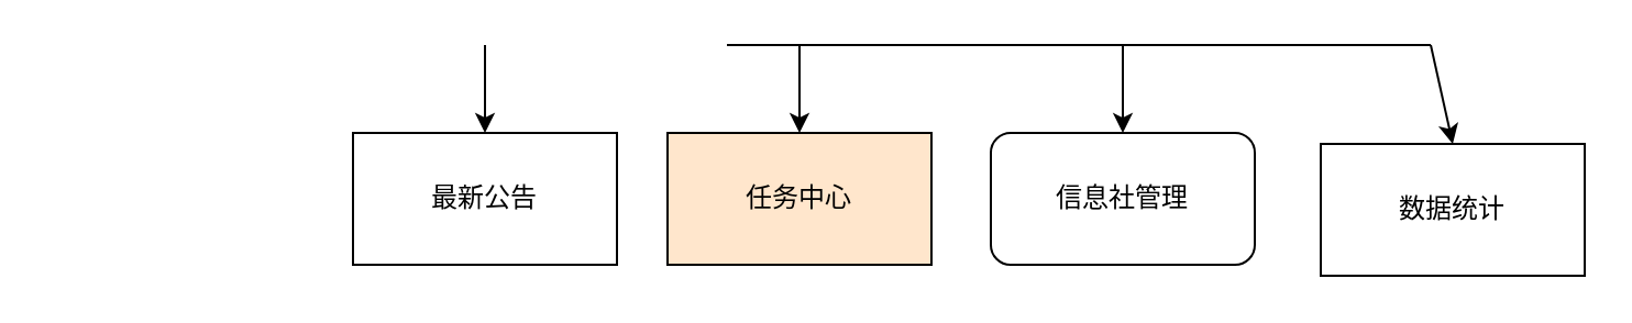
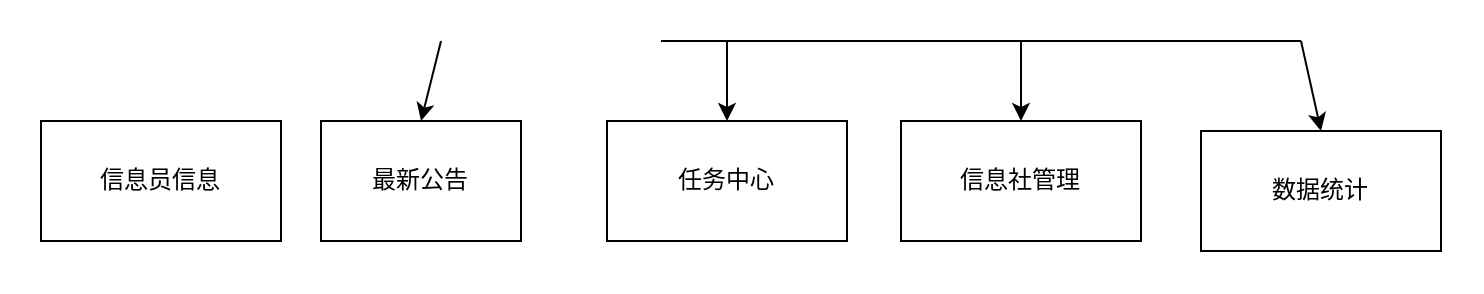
  <mxCell id="0" />
  <mxCell id="1" parent="0" />
  <mxCell id="2" style="edgeStyle=orthogonalEdgeStyle;rounded=0;orthogonalLoop=1;jettySize=auto;html=1;" edge="1" parent="1" target="5"><mxGeometry relative="1" as="geometry"><mxPoint x="470" y="60" as="targetPoint" /><mxPoint x="330" y="20" as="sourcePoint" /><Array as="points"><mxPoint x="363" y="20" /></Array></mxGeometry></mxCell>
- <mxCell id="4" value="最新公告" style="rounded=0;whiteSpace=wrap;html=1;" vertex="1" parent="1"><mxGeometry x="160" y="60" width="120" height="60" as="geometry" /></mxCell>
- <mxCell id="5" value="任务中心" style="rounded=0;whiteSpace=wrap;html=1;fillColor=#ffe6cc;" vertex="1" parent="1"><mxGeometry x="303" y="60" width="120" height="60" as="geometry" /></mxCell>
+ <mxCell id="3" value="信息员信息" style="rounded=0;whiteSpace=wrap;html=1;" vertex="1" parent="1"><mxGeometry x="20" y="60" width="120" height="60" as="geometry" /></mxCell>
+ <mxCell id="4" value="最新公告" style="rounded=0;whiteSpace=wrap;html=1;" vertex="1" parent="1"><mxGeometry x="160" y="60" width="100" height="60" as="geometry" /></mxCell>
+ <mxCell id="5" value="任务中心" style="rounded=0;whiteSpace=wrap;html=1;" vertex="1" parent="1"><mxGeometry x="303" y="60" width="120" height="60" as="geometry" /></mxCell>
  <mxCell id="6" value="" style="endArrow=classic;html=1;entryX=0.5;entryY=0;entryDx=0;entryDy=0;" edge="1" parent="1" target="4"><mxGeometry width="50" height="50" relative="1" as="geometry"><mxPoint x="220" y="20" as="sourcePoint" /><mxPoint x="70" y="140" as="targetPoint" /></mxGeometry></mxCell>
- <mxCell id="7" value="信息社管理" style="whiteSpace=wrap;html=1;direction=west;rounded=1;" vertex="1" parent="1"><mxGeometry x="450" y="60" width="120" height="60" as="geometry" /></mxCell>
+ <mxCell id="7" value="信息社管理" style="rounded=0;whiteSpace=wrap;html=1;direction=west;" vertex="1" parent="1"><mxGeometry x="450" y="60" width="120" height="60" as="geometry" /></mxCell>
  <mxCell id="8" value="数据统计" style="rounded=0;whiteSpace=wrap;html=1;" vertex="1" parent="1"><mxGeometry x="600" y="65" width="120" height="60" as="geometry" /></mxCell>
  <mxCell id="9" value="" style="endArrow=none;html=1;" edge="1" parent="1"><mxGeometry width="50" height="50" relative="1" as="geometry"><mxPoint x="650" y="20" as="sourcePoint" /><mxPoint x="360" y="20" as="targetPoint" /></mxGeometry></mxCell>
  <mxCell id="10" value="" style="endArrow=classic;html=1;entryX=0.5;entryY=1;entryDx=0;entryDy=0;" edge="1" parent="1" target="7"><mxGeometry width="50" height="50" relative="1" as="geometry"><mxPoint x="510" y="20" as="sourcePoint" /><mxPoint x="70" y="140" as="targetPoint" /></mxGeometry></mxCell>
  <mxCell id="11" value="" style="endArrow=classic;html=1;entryX=0.5;entryY=0;entryDx=0;entryDy=0;" edge="1" parent="1" target="8"><mxGeometry width="50" height="50" relative="1" as="geometry"><mxPoint x="650" y="20" as="sourcePoint" /><mxPoint x="70" y="140" as="targetPoint" /></mxGeometry></mxCell>
